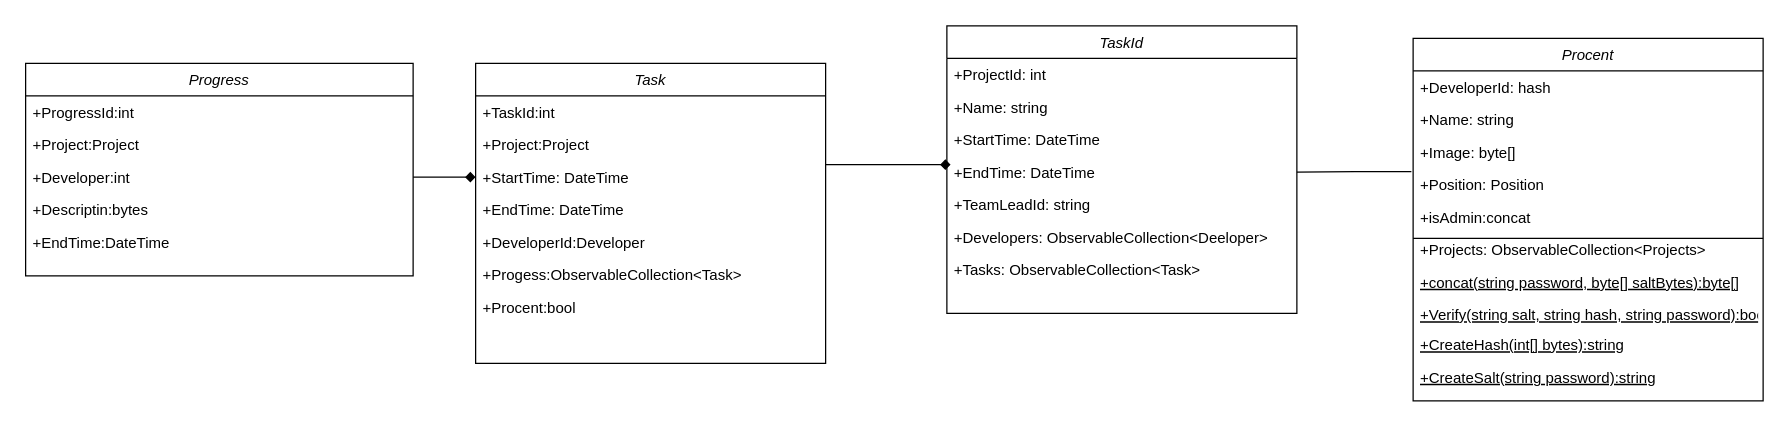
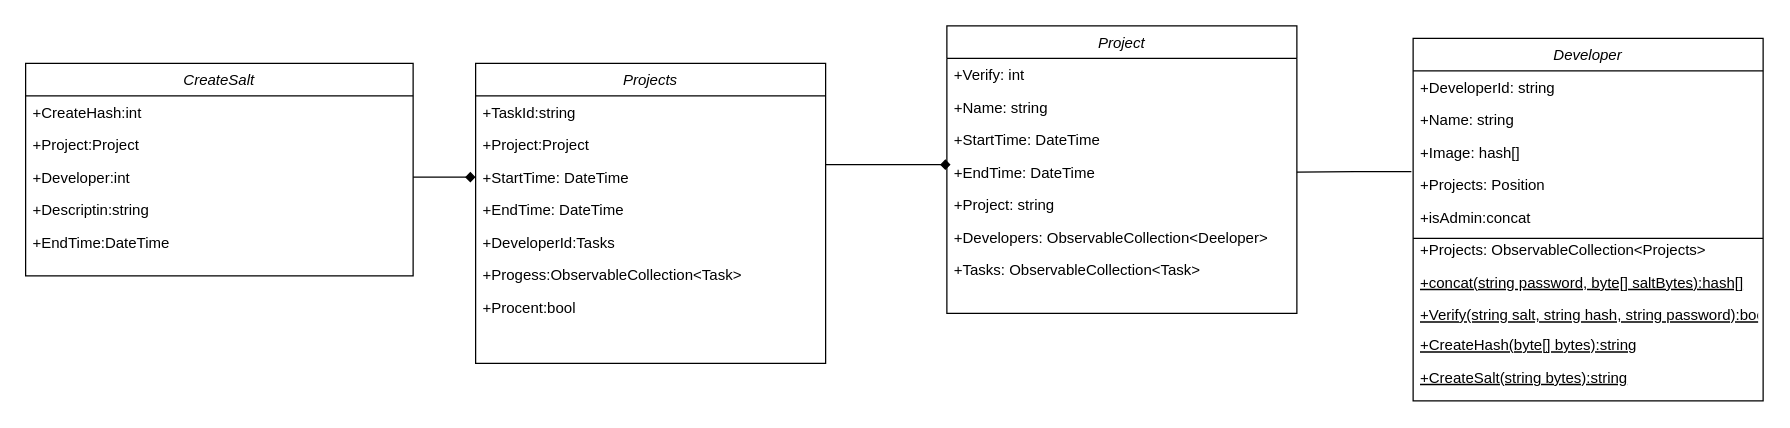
  <mxCell id="0" />
  <mxCell id="1" parent="0" />
  <mxCell id="2" style="rounded=0;orthogonalLoop=1;jettySize=auto;html=1;entryX=1;entryY=0.5;entryDx=0;entryDy=0;endArrow=none;endFill=0;exitX=-0.005;exitY=1.101;exitDx=0;exitDy=0;exitPerimeter=0;edgeStyle=orthogonalEdgeStyle;" edge="1" parent="1" source="6" target="18"><mxGeometry relative="1" as="geometry" /></mxCell>
- <mxCell id="3" value="Procent" style="swimlane;fontStyle=2;align=center;verticalAlign=top;childLayout=stackLayout;horizontal=1;startSize=26;horizontalStack=0;resizeParent=1;resizeLast=0;collapsible=1;marginBottom=0;rounded=0;shadow=0;strokeWidth=1;" vertex="1" parent="1"><mxGeometry x="1130" y="30" width="280" height="290" as="geometry"><mxRectangle x="230" y="140" width="160" height="26" as="alternateBounds" /></mxGeometry></mxCell>
- <mxCell id="4" value="+DeveloperId: hash" style="text;align=left;verticalAlign=top;spacingLeft=4;spacingRight=4;overflow=hidden;rotatable=0;points=[[0,0.5],[1,0.5]];portConstraint=eastwest;" vertex="1" parent="3"><mxGeometry y="26" width="280" height="26" as="geometry" /></mxCell>
+ <mxCell id="3" value="Developer" style="swimlane;fontStyle=2;align=center;verticalAlign=top;childLayout=stackLayout;horizontal=1;startSize=26;horizontalStack=0;resizeParent=1;resizeLast=0;collapsible=1;marginBottom=0;rounded=0;shadow=0;strokeWidth=1;" vertex="1" parent="1"><mxGeometry x="1130" y="30" width="280" height="290" as="geometry"><mxRectangle x="230" y="140" width="160" height="26" as="alternateBounds" /></mxGeometry></mxCell>
+ <mxCell id="4" value="+DeveloperId: string" style="text;align=left;verticalAlign=top;spacingLeft=4;spacingRight=4;overflow=hidden;rotatable=0;points=[[0,0.5],[1,0.5]];portConstraint=eastwest;" vertex="1" parent="3"><mxGeometry y="26" width="280" height="26" as="geometry" /></mxCell>
  <mxCell id="5" value="+Name: string" style="text;align=left;verticalAlign=top;spacingLeft=4;spacingRight=4;overflow=hidden;rotatable=0;points=[[0,0.5],[1,0.5]];portConstraint=eastwest;rounded=0;shadow=0;html=0;" vertex="1" parent="3"><mxGeometry y="52" width="280" height="26" as="geometry" /></mxCell>
- <mxCell id="6" value="+Image: byte[]&#10;&#10;" style="text;align=left;verticalAlign=top;spacingLeft=4;spacingRight=4;overflow=hidden;rotatable=0;points=[[0,0.5],[1,0.5]];portConstraint=eastwest;rounded=0;shadow=0;html=0;" vertex="1" parent="3"><mxGeometry y="78" width="280" height="26" as="geometry" /></mxCell>
- <mxCell id="7" value="+Position: Position" style="text;align=left;verticalAlign=top;spacingLeft=4;spacingRight=4;overflow=hidden;rotatable=0;points=[[0,0.5],[1,0.5]];portConstraint=eastwest;" vertex="1" parent="3"><mxGeometry y="104" width="280" height="26" as="geometry" /></mxCell>
+ <mxCell id="6" value="+Image: hash[]&#10;&#10;" style="text;align=left;verticalAlign=top;spacingLeft=4;spacingRight=4;overflow=hidden;rotatable=0;points=[[0,0.5],[1,0.5]];portConstraint=eastwest;rounded=0;shadow=0;html=0;" vertex="1" parent="3"><mxGeometry y="78" width="280" height="26" as="geometry" /></mxCell>
+ <mxCell id="7" value="+Projects: Position" style="text;align=left;verticalAlign=top;spacingLeft=4;spacingRight=4;overflow=hidden;rotatable=0;points=[[0,0.5],[1,0.5]];portConstraint=eastwest;" vertex="1" parent="3"><mxGeometry y="104" width="280" height="26" as="geometry" /></mxCell>
  <mxCell id="8" value="+isAdmin:concat" style="text;align=left;verticalAlign=top;spacingLeft=4;spacingRight=4;overflow=hidden;rotatable=0;points=[[0,0.5],[1,0.5]];portConstraint=eastwest;" vertex="1" parent="3"><mxGeometry y="130" width="280" height="26" as="geometry" /></mxCell>
  <mxCell id="9" value="+Projects: ObservableCollection&lt;Projects&gt;" style="text;align=left;verticalAlign=top;spacingLeft=4;spacingRight=4;overflow=hidden;rotatable=0;points=[[0,0.5],[1,0.5]];portConstraint=eastwest;" vertex="1" parent="3"><mxGeometry y="156" width="280" height="26" as="geometry" /></mxCell>
- <mxCell id="10" value="+concat(string password, byte[] saltBytes):byte[]" style="text;strokeColor=none;fillColor=none;align=left;verticalAlign=top;spacingLeft=4;spacingRight=4;overflow=hidden;rotatable=0;points=[[0,0.5],[1,0.5]];portConstraint=eastwest;fontStyle=4" vertex="1" parent="3"><mxGeometry y="182" width="280" height="26" as="geometry" /></mxCell>
+ <mxCell id="10" value="+concat(string password, byte[] saltBytes):hash[]" style="text;strokeColor=none;fillColor=none;align=left;verticalAlign=top;spacingLeft=4;spacingRight=4;overflow=hidden;rotatable=0;points=[[0,0.5],[1,0.5]];portConstraint=eastwest;fontStyle=4" vertex="1" parent="3"><mxGeometry y="182" width="280" height="26" as="geometry" /></mxCell>
  <mxCell id="11" value="+Verify(string salt, string hash, string password):bool" style="text;strokeColor=none;fillColor=none;align=left;verticalAlign=top;spacingLeft=4;spacingRight=4;overflow=hidden;rotatable=0;points=[[0,0.5],[1,0.5]];portConstraint=eastwest;fontStyle=4" vertex="1" parent="3"><mxGeometry y="208" width="280" height="24" as="geometry" /></mxCell>
- <mxCell id="12" value="+CreateHash(int[] bytes):string" style="text;strokeColor=none;fillColor=none;align=left;verticalAlign=top;spacingLeft=4;spacingRight=4;overflow=hidden;rotatable=0;points=[[0,0.5],[1,0.5]];portConstraint=eastwest;fontStyle=4" vertex="1" parent="3"><mxGeometry y="232" width="280" height="26" as="geometry" /></mxCell>
- <mxCell id="13" value="+CreateSalt(string password):string" style="text;strokeColor=none;fillColor=none;align=left;verticalAlign=top;spacingLeft=4;spacingRight=4;overflow=hidden;rotatable=0;points=[[0,0.5],[1,0.5]];portConstraint=eastwest;fontStyle=4" vertex="1" parent="3"><mxGeometry y="258" width="280" height="26" as="geometry" /></mxCell>
- <mxCell id="14" value="TaskId" style="swimlane;fontStyle=2;align=center;verticalAlign=top;childLayout=stackLayout;horizontal=1;startSize=26;horizontalStack=0;resizeParent=1;resizeLast=0;collapsible=1;marginBottom=0;rounded=0;shadow=0;strokeWidth=1;" vertex="1" parent="1"><mxGeometry x="757" y="20" width="280" height="230" as="geometry"><mxRectangle x="230" y="140" width="160" height="26" as="alternateBounds" /></mxGeometry></mxCell>
- <mxCell id="15" value="+ProjectId: int" style="text;align=left;verticalAlign=top;spacingLeft=4;spacingRight=4;overflow=hidden;rotatable=0;points=[[0,0.5],[1,0.5]];portConstraint=eastwest;" vertex="1" parent="14"><mxGeometry y="26" width="280" height="26" as="geometry" /></mxCell>
+ <mxCell id="12" value="+CreateHash(byte[] bytes):string" style="text;strokeColor=none;fillColor=none;align=left;verticalAlign=top;spacingLeft=4;spacingRight=4;overflow=hidden;rotatable=0;points=[[0,0.5],[1,0.5]];portConstraint=eastwest;fontStyle=4" vertex="1" parent="3"><mxGeometry y="232" width="280" height="26" as="geometry" /></mxCell>
+ <mxCell id="13" value="+CreateSalt(string bytes):string" style="text;strokeColor=none;fillColor=none;align=left;verticalAlign=top;spacingLeft=4;spacingRight=4;overflow=hidden;rotatable=0;points=[[0,0.5],[1,0.5]];portConstraint=eastwest;fontStyle=4" vertex="1" parent="3"><mxGeometry y="258" width="280" height="26" as="geometry" /></mxCell>
+ <mxCell id="14" value="Project" style="swimlane;fontStyle=2;align=center;verticalAlign=top;childLayout=stackLayout;horizontal=1;startSize=26;horizontalStack=0;resizeParent=1;resizeLast=0;collapsible=1;marginBottom=0;rounded=0;shadow=0;strokeWidth=1;" vertex="1" parent="1"><mxGeometry x="757" y="20" width="280" height="230" as="geometry"><mxRectangle x="230" y="140" width="160" height="26" as="alternateBounds" /></mxGeometry></mxCell>
+ <mxCell id="15" value="+Verify: int" style="text;align=left;verticalAlign=top;spacingLeft=4;spacingRight=4;overflow=hidden;rotatable=0;points=[[0,0.5],[1,0.5]];portConstraint=eastwest;" vertex="1" parent="14"><mxGeometry y="26" width="280" height="26" as="geometry" /></mxCell>
  <mxCell id="16" value="+Name: string" style="text;align=left;verticalAlign=top;spacingLeft=4;spacingRight=4;overflow=hidden;rotatable=0;points=[[0,0.5],[1,0.5]];portConstraint=eastwest;rounded=0;shadow=0;html=0;" vertex="1" parent="14"><mxGeometry y="52" width="280" height="26" as="geometry" /></mxCell>
  <mxCell id="17" value="+StartTime: DateTime" style="text;align=left;verticalAlign=top;spacingLeft=4;spacingRight=4;overflow=hidden;rotatable=0;points=[[0,0.5],[1,0.5]];portConstraint=eastwest;rounded=0;shadow=0;html=0;" vertex="1" parent="14"><mxGeometry y="78" width="280" height="26" as="geometry" /></mxCell>
  <mxCell id="18" value="+EndTime: DateTime" style="text;align=left;verticalAlign=top;spacingLeft=4;spacingRight=4;overflow=hidden;rotatable=0;points=[[0,0.5],[1,0.5]];portConstraint=eastwest;" vertex="1" parent="14"><mxGeometry y="104" width="280" height="26" as="geometry" /></mxCell>
- <mxCell id="19" value="+TeamLeadId: string" style="text;align=left;verticalAlign=top;spacingLeft=4;spacingRight=4;overflow=hidden;rotatable=0;points=[[0,0.5],[1,0.5]];portConstraint=eastwest;" vertex="1" parent="14"><mxGeometry y="130" width="280" height="26" as="geometry" /></mxCell>
+ <mxCell id="19" value="+Project: string" style="text;align=left;verticalAlign=top;spacingLeft=4;spacingRight=4;overflow=hidden;rotatable=0;points=[[0,0.5],[1,0.5]];portConstraint=eastwest;" vertex="1" parent="14"><mxGeometry y="130" width="280" height="26" as="geometry" /></mxCell>
  <mxCell id="20" value="+Developers: ObservableCollection&lt;Deeloper&gt;" style="text;align=left;verticalAlign=top;spacingLeft=4;spacingRight=4;overflow=hidden;rotatable=0;points=[[0,0.5],[1,0.5]];portConstraint=eastwest;" vertex="1" parent="14"><mxGeometry y="156" width="280" height="26" as="geometry" /></mxCell>
  <mxCell id="21" value="+Tasks: ObservableCollection&lt;Task&gt;" style="text;align=left;verticalAlign=top;spacingLeft=4;spacingRight=4;overflow=hidden;rotatable=0;points=[[0,0.5],[1,0.5]];portConstraint=eastwest;" vertex="1" parent="14"><mxGeometry y="182" width="280" height="26" as="geometry" /></mxCell>
- <mxCell id="22" value="Task" style="swimlane;fontStyle=2;align=center;verticalAlign=top;childLayout=stackLayout;horizontal=1;startSize=26;horizontalStack=0;resizeParent=1;resizeLast=0;collapsible=1;marginBottom=0;rounded=0;shadow=0;strokeWidth=1;" vertex="1" parent="1"><mxGeometry x="380" y="50" width="280" height="240" as="geometry"><mxRectangle x="230" y="140" width="160" height="26" as="alternateBounds" /></mxGeometry></mxCell>
- <mxCell id="23" value="+TaskId:int" style="text;align=left;verticalAlign=top;spacingLeft=4;spacingRight=4;overflow=hidden;rotatable=0;points=[[0,0.5],[1,0.5]];portConstraint=eastwest;" vertex="1" parent="22"><mxGeometry y="26" width="280" height="26" as="geometry" /></mxCell>
+ <mxCell id="22" value="Projects" style="swimlane;fontStyle=2;align=center;verticalAlign=top;childLayout=stackLayout;horizontal=1;startSize=26;horizontalStack=0;resizeParent=1;resizeLast=0;collapsible=1;marginBottom=0;rounded=0;shadow=0;strokeWidth=1;" vertex="1" parent="1"><mxGeometry x="380" y="50" width="280" height="240" as="geometry"><mxRectangle x="230" y="140" width="160" height="26" as="alternateBounds" /></mxGeometry></mxCell>
+ <mxCell id="23" value="+TaskId:string" style="text;align=left;verticalAlign=top;spacingLeft=4;spacingRight=4;overflow=hidden;rotatable=0;points=[[0,0.5],[1,0.5]];portConstraint=eastwest;" vertex="1" parent="22"><mxGeometry y="26" width="280" height="26" as="geometry" /></mxCell>
  <mxCell id="24" value="+Project:Project" style="text;align=left;verticalAlign=top;spacingLeft=4;spacingRight=4;overflow=hidden;rotatable=0;points=[[0,0.5],[1,0.5]];portConstraint=eastwest;rounded=0;shadow=0;html=0;" vertex="1" parent="22"><mxGeometry y="52" width="280" height="26" as="geometry" /></mxCell>
  <mxCell id="25" value="+StartTime: DateTime" style="text;align=left;verticalAlign=top;spacingLeft=4;spacingRight=4;overflow=hidden;rotatable=0;points=[[0,0.5],[1,0.5]];portConstraint=eastwest;rounded=0;shadow=0;html=0;" vertex="1" parent="22"><mxGeometry y="78" width="280" height="26" as="geometry" /></mxCell>
  <mxCell id="26" value="+EndTime: DateTime" style="text;align=left;verticalAlign=top;spacingLeft=4;spacingRight=4;overflow=hidden;rotatable=0;points=[[0,0.5],[1,0.5]];portConstraint=eastwest;" vertex="1" parent="22"><mxGeometry y="104" width="280" height="26" as="geometry" /></mxCell>
- <mxCell id="27" value="+DeveloperId:Developer" style="text;align=left;verticalAlign=top;spacingLeft=4;spacingRight=4;overflow=hidden;rotatable=0;points=[[0,0.5],[1,0.5]];portConstraint=eastwest;" vertex="1" parent="22"><mxGeometry y="130" width="280" height="26" as="geometry" /></mxCell>
+ <mxCell id="27" value="+DeveloperId:Tasks" style="text;align=left;verticalAlign=top;spacingLeft=4;spacingRight=4;overflow=hidden;rotatable=0;points=[[0,0.5],[1,0.5]];portConstraint=eastwest;" vertex="1" parent="22"><mxGeometry y="130" width="280" height="26" as="geometry" /></mxCell>
  <mxCell id="28" value="+Progess:ObservableCollection&lt;Task&gt;" style="text;align=left;verticalAlign=top;spacingLeft=4;spacingRight=4;overflow=hidden;rotatable=0;points=[[0,0.5],[1,0.5]];portConstraint=eastwest;" vertex="1" parent="22"><mxGeometry y="156" width="280" height="26" as="geometry" /></mxCell>
  <mxCell id="29" value="+Procent:bool" style="text;align=left;verticalAlign=top;spacingLeft=4;spacingRight=4;overflow=hidden;rotatable=0;points=[[0,0.5],[1,0.5]];portConstraint=eastwest;" vertex="1" parent="22"><mxGeometry y="182" width="280" height="26" as="geometry" /></mxCell>
  <mxCell id="30" style="edgeStyle=none;rounded=0;orthogonalLoop=1;jettySize=auto;html=1;endArrow=diamond;endFill=1;" edge="1" parent="1"><mxGeometry relative="1" as="geometry"><mxPoint x="660" y="131" as="sourcePoint" /><mxPoint x="760" y="131" as="targetPoint" /></mxGeometry></mxCell>
- <mxCell id="31" value="Progress" style="swimlane;fontStyle=2;align=center;verticalAlign=top;childLayout=stackLayout;horizontal=1;startSize=26;horizontalStack=0;resizeParent=1;resizeLast=0;collapsible=1;marginBottom=0;rounded=0;shadow=0;strokeWidth=1;" vertex="1" parent="1"><mxGeometry x="20" y="50" width="310" height="170" as="geometry"><mxRectangle x="230" y="140" width="160" height="26" as="alternateBounds" /></mxGeometry></mxCell>
- <mxCell id="32" value="+ProgressId:int" style="text;align=left;verticalAlign=top;spacingLeft=4;spacingRight=4;overflow=hidden;rotatable=0;points=[[0,0.5],[1,0.5]];portConstraint=eastwest;" vertex="1" parent="31"><mxGeometry y="26" width="310" height="26" as="geometry" /></mxCell>
+ <mxCell id="31" value="CreateSalt" style="swimlane;fontStyle=2;align=center;verticalAlign=top;childLayout=stackLayout;horizontal=1;startSize=26;horizontalStack=0;resizeParent=1;resizeLast=0;collapsible=1;marginBottom=0;rounded=0;shadow=0;strokeWidth=1;" vertex="1" parent="1"><mxGeometry x="20" y="50" width="310" height="170" as="geometry"><mxRectangle x="230" y="140" width="160" height="26" as="alternateBounds" /></mxGeometry></mxCell>
+ <mxCell id="32" value="+CreateHash:int" style="text;align=left;verticalAlign=top;spacingLeft=4;spacingRight=4;overflow=hidden;rotatable=0;points=[[0,0.5],[1,0.5]];portConstraint=eastwest;" vertex="1" parent="31"><mxGeometry y="26" width="310" height="26" as="geometry" /></mxCell>
  <mxCell id="33" value="+Project:Project" style="text;align=left;verticalAlign=top;spacingLeft=4;spacingRight=4;overflow=hidden;rotatable=0;points=[[0,0.5],[1,0.5]];portConstraint=eastwest;rounded=0;shadow=0;html=0;" vertex="1" parent="31"><mxGeometry y="52" width="310" height="26" as="geometry" /></mxCell>
  <mxCell id="34" value="+Developer:int" style="text;align=left;verticalAlign=top;spacingLeft=4;spacingRight=4;overflow=hidden;rotatable=0;points=[[0,0.5],[1,0.5]];portConstraint=eastwest;rounded=0;shadow=0;html=0;" vertex="1" parent="31"><mxGeometry y="78" width="310" height="26" as="geometry" /></mxCell>
- <mxCell id="35" value="+Descriptin:bytes" style="text;align=left;verticalAlign=top;spacingLeft=4;spacingRight=4;overflow=hidden;rotatable=0;points=[[0,0.5],[1,0.5]];portConstraint=eastwest;" vertex="1" parent="31"><mxGeometry y="104" width="310" height="26" as="geometry" /></mxCell>
+ <mxCell id="35" value="+Descriptin:string" style="text;align=left;verticalAlign=top;spacingLeft=4;spacingRight=4;overflow=hidden;rotatable=0;points=[[0,0.5],[1,0.5]];portConstraint=eastwest;" vertex="1" parent="31"><mxGeometry y="104" width="310" height="26" as="geometry" /></mxCell>
  <mxCell id="36" value="+EndTime:DateTime" style="text;align=left;verticalAlign=top;spacingLeft=4;spacingRight=4;overflow=hidden;rotatable=0;points=[[0,0.5],[1,0.5]];portConstraint=eastwest;" vertex="1" parent="31"><mxGeometry y="130" width="310" height="26" as="geometry" /></mxCell>
  <mxCell id="37" style="edgeStyle=orthogonalEdgeStyle;rounded=0;orthogonalLoop=1;jettySize=auto;html=1;exitX=1;exitY=0.5;exitDx=0;exitDy=0;entryX=0;entryY=0.5;entryDx=0;entryDy=0;endArrow=diamond;endFill=1;" edge="1" parent="1" source="34" target="25"><mxGeometry relative="1" as="geometry" /></mxCell>
  <mxCell id="38" value="" style="line;strokeWidth=1;fillColor=none;align=left;verticalAlign=middle;spacingTop=-1;spacingLeft=3;spacingRight=3;rotatable=0;labelPosition=right;points=[];portConstraint=eastwest;" vertex="1" parent="1"><mxGeometry x="1130" y="186" width="280" height="8" as="geometry" /></mxCell>
